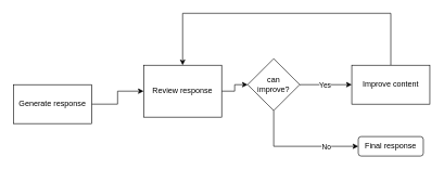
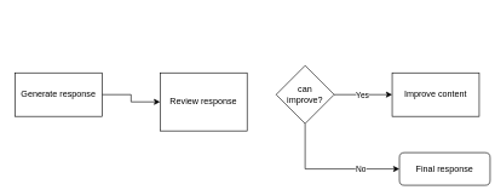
  <mxCell id="0" />
  <mxCell id="1" parent="0" />
  <mxCell id="2" style="edgeStyle=orthogonalEdgeStyle;rounded=0;orthogonalLoop=1;jettySize=auto;html=1;entryX=0;entryY=0.5;entryDx=0;entryDy=0;" edge="1" parent="1" source="3" target="5"><mxGeometry relative="1" as="geometry" /></mxCell>
- <mxCell id="3" value="Generate response" style="rounded=0;whiteSpace=wrap;html=1;" vertex="1" parent="1"><mxGeometry x="20" y="130" width="120" height="60" as="geometry" /></mxCell>
- <mxCell id="4" style="edgeStyle=orthogonalEdgeStyle;rounded=0;orthogonalLoop=1;jettySize=auto;html=1;entryX=0;entryY=0.5;entryDx=0;entryDy=0;" edge="1" parent="1" source="5" target="13"><mxGeometry relative="1" as="geometry" /></mxCell>
+ <mxCell id="3" value="Generate response" style="rounded=0;whiteSpace=wrap;html=1;" vertex="1" parent="1"><mxGeometry x="20" y="100" width="120" height="60" as="geometry" /></mxCell>
  <mxCell id="5" value="Review response" style="rounded=0;whiteSpace=wrap;html=1;" vertex="1" parent="1"><mxGeometry x="220" y="100" width="120" height="80" as="geometry" /></mxCell>
- <mxCell id="6" style="edgeStyle=orthogonalEdgeStyle;rounded=0;orthogonalLoop=1;jettySize=auto;html=1;entryX=0.5;entryY=0;entryDx=0;entryDy=0;exitX=0.5;exitY=0;exitDx=0;exitDy=0;" edge="1" parent="1" source="7" target="5"><mxGeometry relative="1" as="geometry"><Array as="points"><mxPoint x="600" y="20" /><mxPoint x="280" y="20" /></Array></mxGeometry></mxCell>
  <mxCell id="7" value="Improve content" style="rounded=0;whiteSpace=wrap;html=1;" vertex="1" parent="1"><mxGeometry x="540" y="100" width="120" height="60" as="geometry" /></mxCell>
- <mxCell id="8" value="Final response" style="rounded=1;whiteSpace=wrap;html=1;" vertex="1" parent="1"><mxGeometry x="550" y="210" width="100" height="30" as="geometry" /></mxCell>
+ <mxCell id="8" value="Final response" style="rounded=1;whiteSpace=wrap;html=1;" vertex="1" parent="1"><mxGeometry x="550" y="210" width="125" height="45" as="geometry" /></mxCell>
  <mxCell id="9" style="edgeStyle=orthogonalEdgeStyle;rounded=0;orthogonalLoop=1;jettySize=auto;html=1;entryX=0;entryY=0.5;entryDx=0;entryDy=0;" edge="1" parent="1" source="13" target="7"><mxGeometry relative="1" as="geometry" /></mxCell>
  <mxCell id="10" value="Yes" style="edgeLabel;html=1;align=center;verticalAlign=middle;resizable=0;points=[];" vertex="1" connectable="0" parent="9"><mxGeometry x="-0.05" y="-1" relative="1" as="geometry"><mxPoint as="offset" /></mxGeometry></mxCell>
  <mxCell id="11" style="edgeStyle=orthogonalEdgeStyle;rounded=0;orthogonalLoop=1;jettySize=auto;html=1;entryX=0;entryY=0.5;entryDx=0;entryDy=0;exitX=0.5;exitY=1;exitDx=0;exitDy=0;" edge="1" parent="1" source="13" target="8"><mxGeometry relative="1" as="geometry" /></mxCell>
  <mxCell id="12" value="No" style="edgeLabel;html=1;align=center;verticalAlign=middle;resizable=0;points=[];" vertex="1" connectable="0" parent="11"><mxGeometry x="-0.022" y="-1" relative="1" as="geometry"><mxPoint x="45" y="-1" as="offset" /></mxGeometry></mxCell>
  <mxCell id="13" value="can&lt;div&gt;improve?&lt;/div&gt;" style="rhombus;whiteSpace=wrap;html=1;" vertex="1" parent="1"><mxGeometry x="380" y="90" width="80" height="80" as="geometry" /></mxCell>
